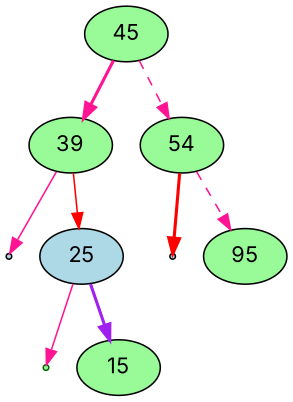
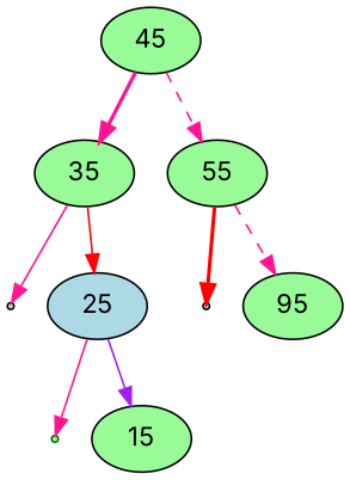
  digraph {
    fontname=Inter
    ordering=out
    node [color=black fillcolor=palegreen fontname=Inter style=filled]
    edge [color=deeppink fontname=Inter style=solid]
    null0 [fillcolor=lightblue shape=point]
    null1 [fillcolor=lightblue shape=point]
    null2 [color=darkgreen shape=point]
    45
-   35 [label=39]
-   55 [label=54]
+   35
+   55
    25 [fillcolor=lightblue]
    n8 [label=95]
    15
    45 -> 35 [style=bold]
    45 -> 55 [style=dashed]
    35 -> null0
    35 -> 25 [color=red]
    55 -> null1 [color=red style=bold]
    55 -> n8 [style=dashed]
    25 -> null2
-   25 -> 15 [color=purple style=bold]
+   25 -> 15 [color=purple]
  }
